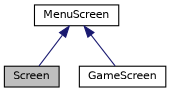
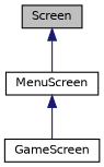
  digraph {
    node [color=black fillcolor=white fontname=Helvetica fontsize=10 shape=record style=filled]
    edge [color=midnightblue dir=back fontname=Helvetica fontsize=10 labelfontname=Helvetica labelfontsize=10 style=solid]
    n1 [fillcolor=grey75 fontcolor=black height=0.2 label=Screen width=0.4]
    n2 [height=0.2 label=MenuScreen width=0.4]
    n3 [height=0.2 label=GameScreen width=0.4]
-   n2 -> n1
+   n1 -> n2
    n2 -> n3
  }
